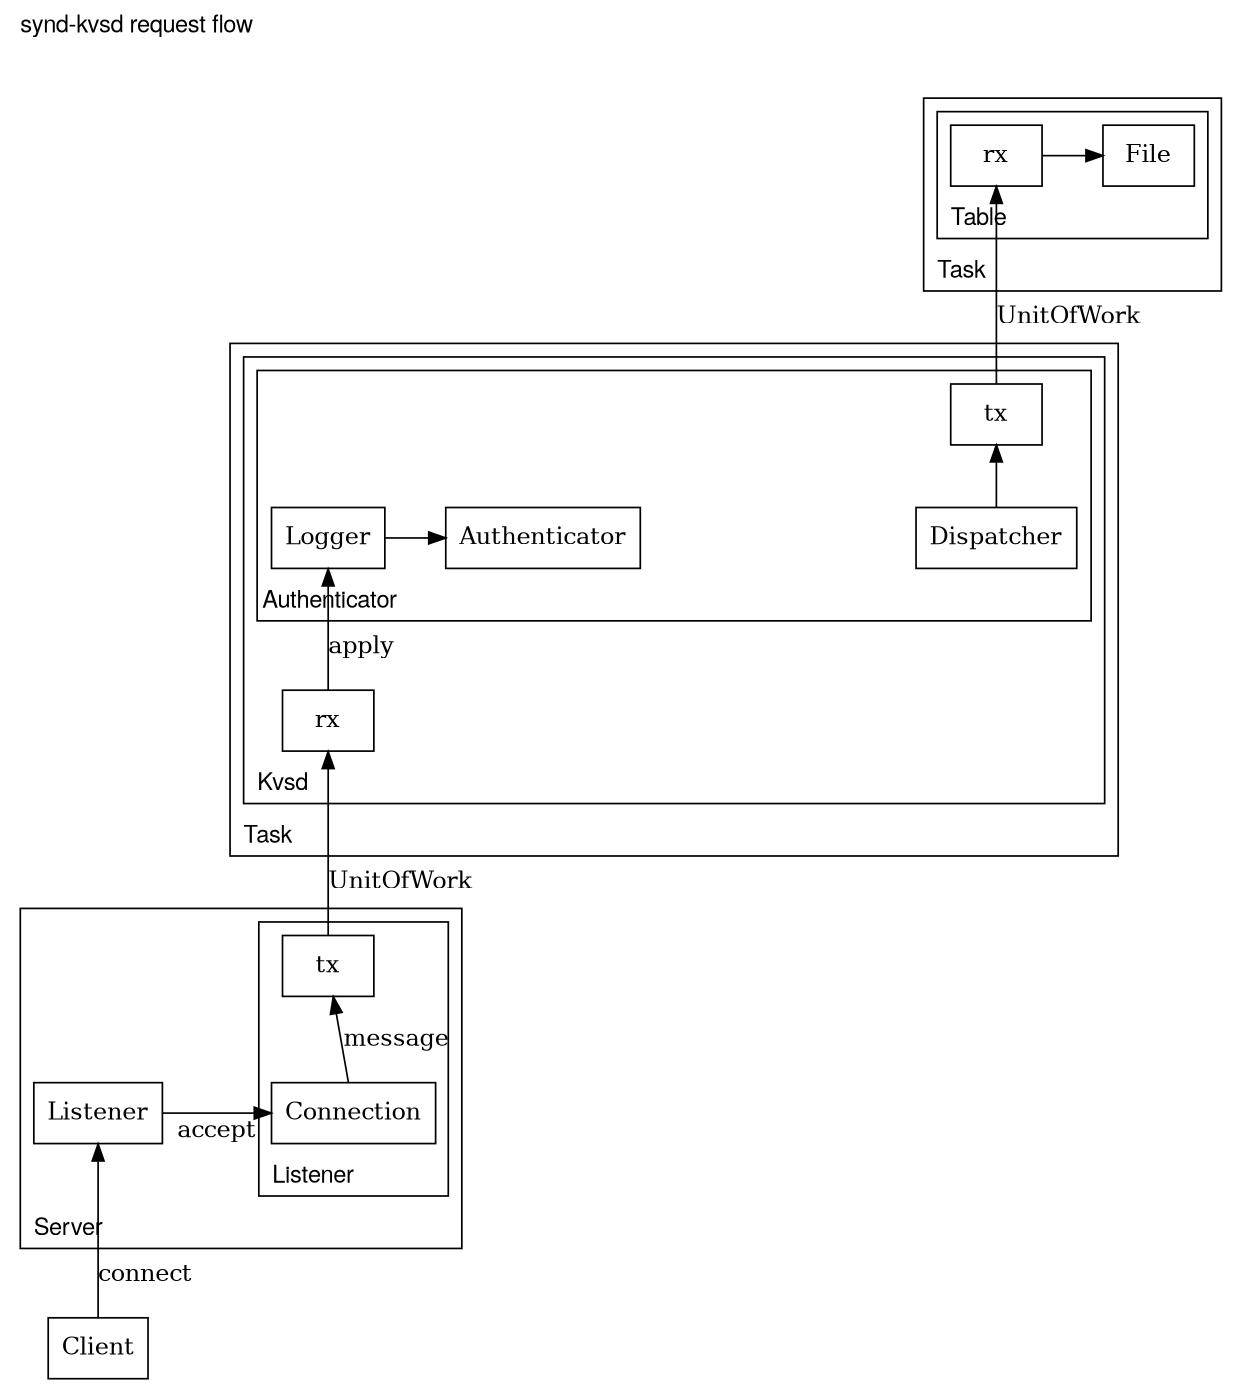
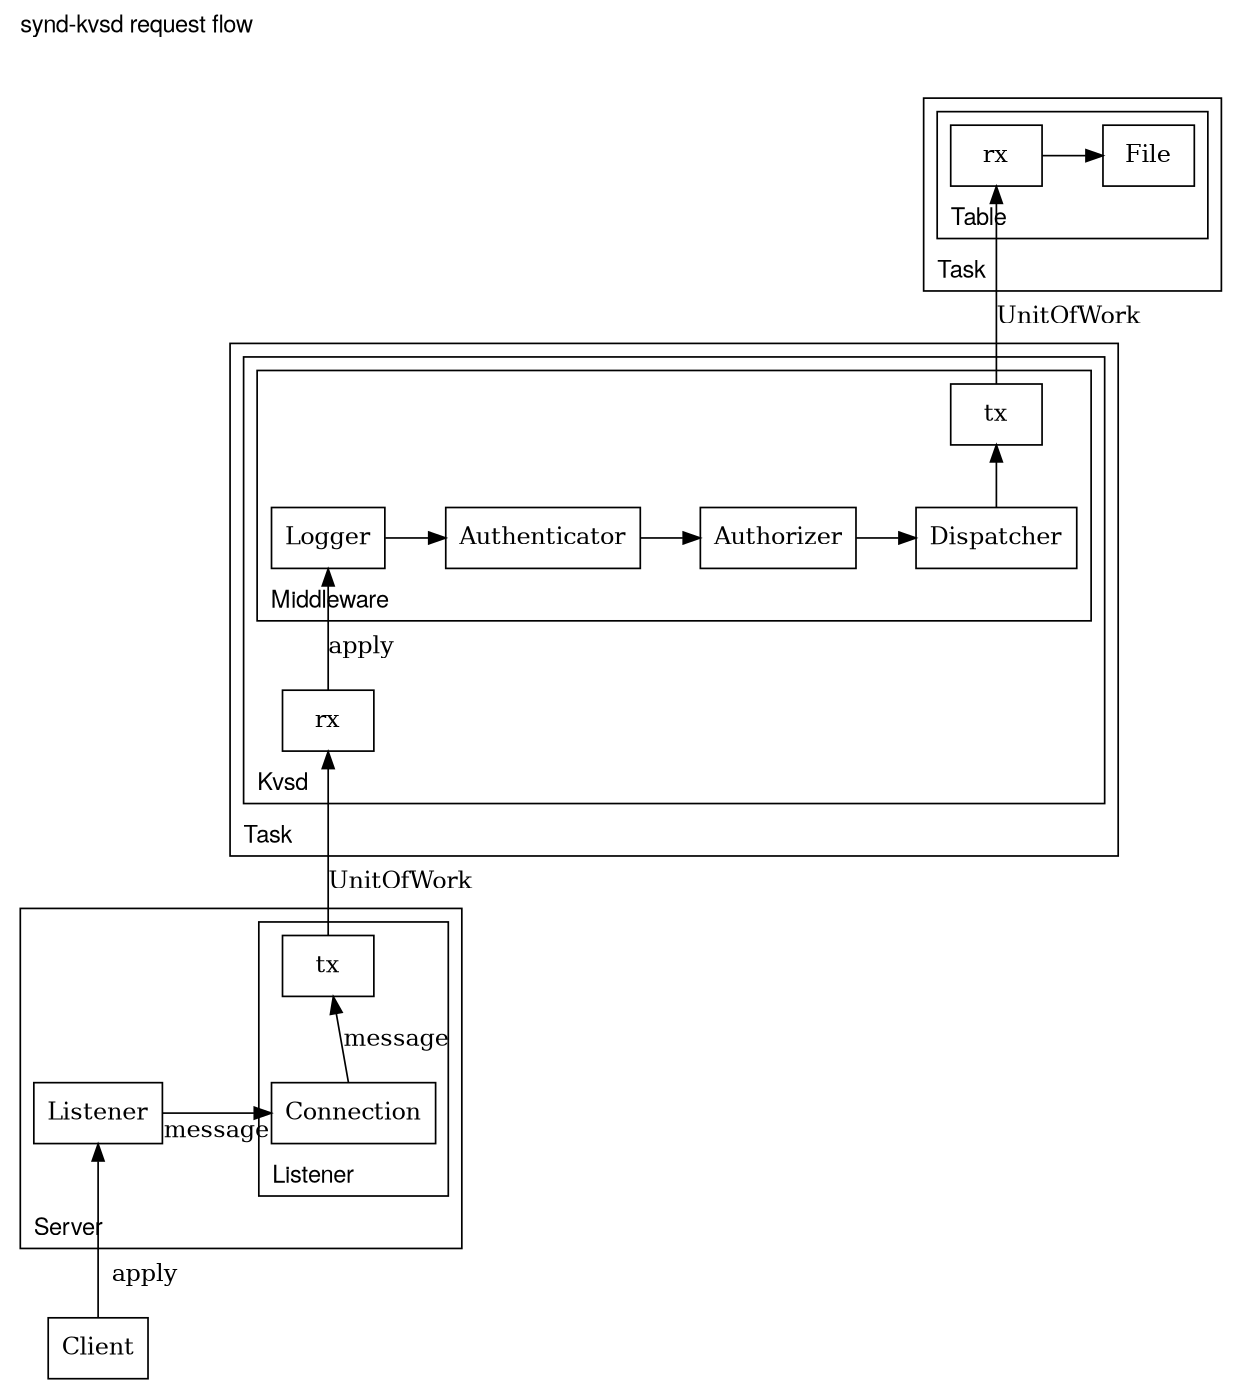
  digraph {
    compound=true
    fontname="Helvetica,Arial,sans-serif"
    label="synd-kvsd request flow"
    labeljust=left
    labelloc=top
    newrank=true
    rankdir=BT
    node [shape=box]
    n1 [label=File]
    n2 [label=rx]
    n3 [label=Logger]
    n4 [label=Authenticator]
+   n5 [label=Authorizer]
    n6 [label=Dispatcher]
    n7 [label=tx]
    n8 [label=rx]
    n9 [label=Listener]
    n10 [label=Connection]
    n11 [label=tx]
    n12 [label=Client]
    subgraph cluster_1 {
      label=Task
      subgraph cluster_2 {
        label=Table
        subgraph sub_3 {
          label=Table
          rank=same
          n1
          n2
        }
      }
    }
    subgraph cluster_4 {
      label=Task
      subgraph cluster_5 {
        label=Kvsd
        n8
        subgraph cluster_6 {
-         label=Authenticator
+         label=Middleware
          n7
          subgraph sub_7 {
            label=Middleware
            rank=same
            n3
            n4
+           n5
            n6
          }
        }
      }
    }
    subgraph cluster_8 {
      label=Server
      subgraph sub_9 {
        label=Server
        rank=same
        n9
        n10
      }
      subgraph cluster_10 {
        label=Listener
        n10
        n11
      }
    }
    n2 -> n1
    n3 -> n4
+   n4 -> n5
+   n5 -> n6
    n6 -> n7
    n7 -> n2 [label=UnitOfWork]
    n8 -> n3 [label=apply]
-   n9 -> n10 [label=accept]
+   n9 -> n10 [label=message]
    n10 -> n11 [label=message]
    n11 -> n8 [label=UnitOfWork]
-   n12 -> n9 [label=connect]
+   n12 -> n9 [label=apply]
  }
